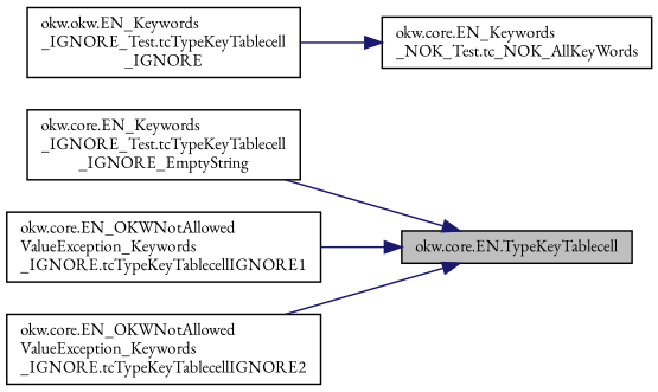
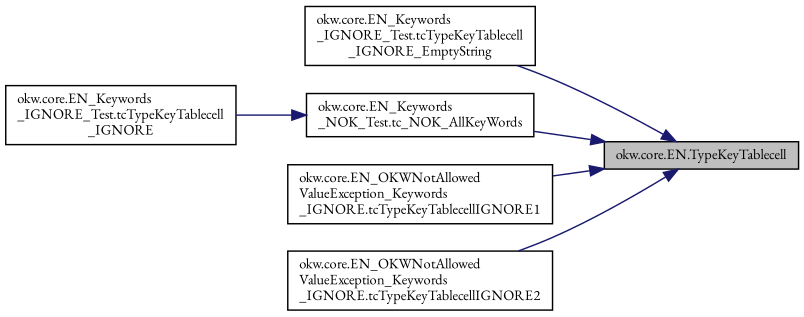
  digraph {
    fontname="EB Garamond"
    rankdir=RL
    node [color=black fillcolor=white fontname="EB Garamond" fontsize=10 shape=record style=filled]
    edge [color=midnightblue dir=back fontname="EB Garamond" fontsize=10 labelfontname=Helvetica labelfontsize=10 style=solid]
    n1 [fillcolor=grey75 fontcolor=black height=0.2 label="okw.core.EN.TypeKeyTablecell" width=0.4]
    n2 [height=0.2 label="okw.core.EN_Keywords\l_IGNORE_Test.tcTypeKeyTablecell\l_IGNORE_EmptyString" width=0.4]
    n3 [height=0.2 label="okw.core.EN_Keywords\l_NOK_Test.tc_NOK_AllKeyWords" width=0.4]
    n4 [height=0.2 label="okw.core.EN_OKWNotAllowed\lValueException_Keywords\l_IGNORE.tcTypeKeyTablecellIGNORE1" width=0.4]
    n5 [height=0.2 label="okw.core.EN_OKWNotAllowed\lValueException_Keywords\l_IGNORE.tcTypeKeyTablecellIGNORE2" width=0.4]
-   n6 [height=0.2 label="okw.okw.EN_Keywords\l_IGNORE_Test.tcTypeKeyTablecell\l_IGNORE" width=0.4]
+   n6 [height=0.2 label="okw.core.EN_Keywords\l_IGNORE_Test.tcTypeKeyTablecell\l_IGNORE" width=0.4]
    n1 -> n2
+   n1 -> n3
    n1 -> n4
    n1 -> n5
    n3 -> n6
  }
